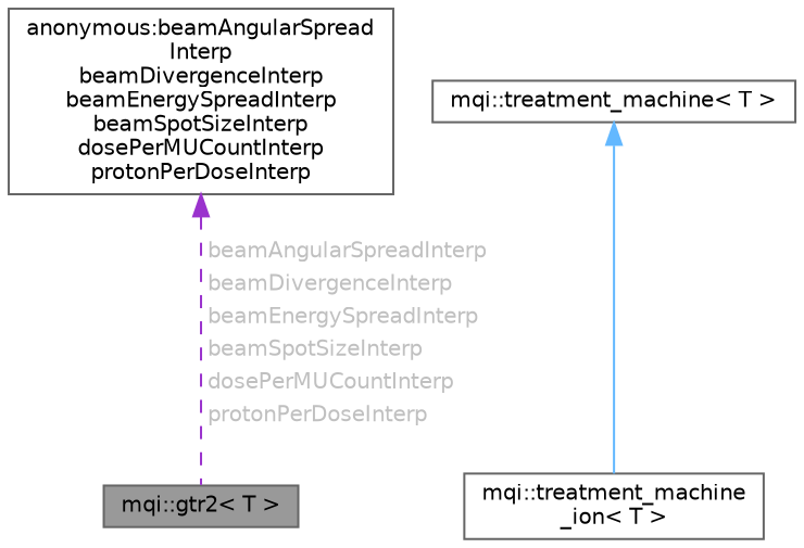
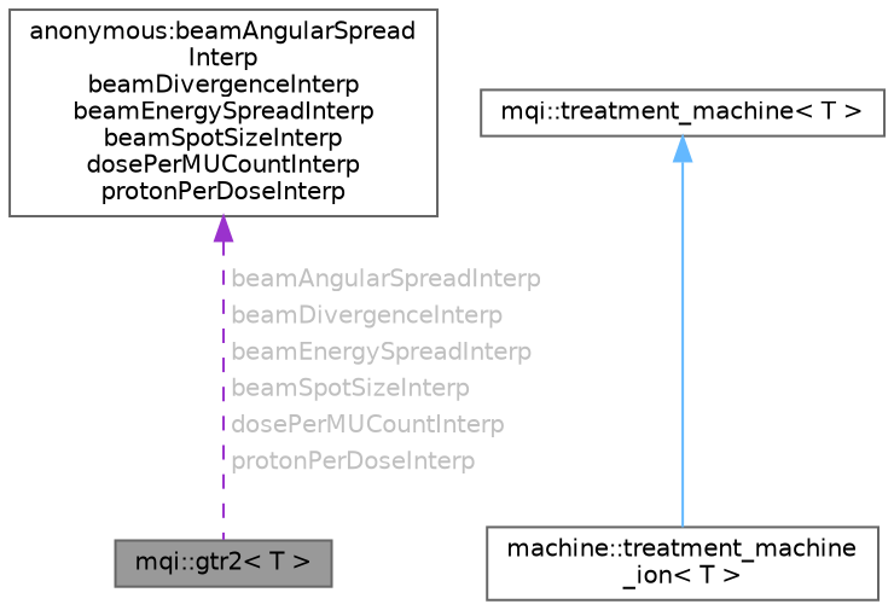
  digraph {
    fontname="DejaVu Sans"
    rankdir=TB
    node [color=gray40 fillcolor=white fontname="DejaVu Sans" fontsize=10 shape=box style=filled]
    edge [dir=back fontname="DejaVu Sans" fontsize=10 labelfontname=Helvetica labelfontsize=10]
    n1 [fillcolor=grey60 fontcolor=black height=0.2 label="mqi::gtr2\< T \>" width=0.4]
-   n2 [height=0.2 label="mqi::treatment_machine\l_ion\< T \>" width=0.4]
+   n2 [height=0.2 label="machine::treatment_machine\l_ion\< T \>" width=0.4]
    n3 [height=0.2 label="mqi::treatment_machine\< T \>" width=0.4]
    n4 [height=0.2 label="anonymous:beamAngularSpread\lInterp\nbeamDivergenceInterp\nbeamEnergySpreadInterp\nbeamSpotSizeInterp\ndosePerMUCountInterp\nprotonPerDoseInterp" width=0.4]
    n3 -> n2 [color=steelblue1 style=solid]
    n4 -> n1 [color=darkorchid3 fontcolor=grey label=<<TABLE CELLBORDER="0" BORDER="0"><TR><TD VALIGN="top" ALIGN="LEFT" CELLPADDING="1" CELLSPACING="0">beamAngularSpreadInterp</TD></TR> <TR><TD VALIGN="top" ALIGN="LEFT" CELLPADDING="1" CELLSPACING="0">beamDivergenceInterp</TD></TR> <TR><TD VALIGN="top" ALIGN="LEFT" CELLPADDING="1" CELLSPACING="0">beamEnergySpreadInterp</TD></TR> <TR><TD VALIGN="top" ALIGN="LEFT" CELLPADDING="1" CELLSPACING="0">beamSpotSizeInterp</TD></TR> <TR><TD VALIGN="top" ALIGN="LEFT" CELLPADDING="1" CELLSPACING="0">dosePerMUCountInterp</TD></TR> <TR><TD VALIGN="top" ALIGN="LEFT" CELLPADDING="1" CELLSPACING="0">protonPerDoseInterp</TD></TR> </TABLE>> style=dashed]
  }
